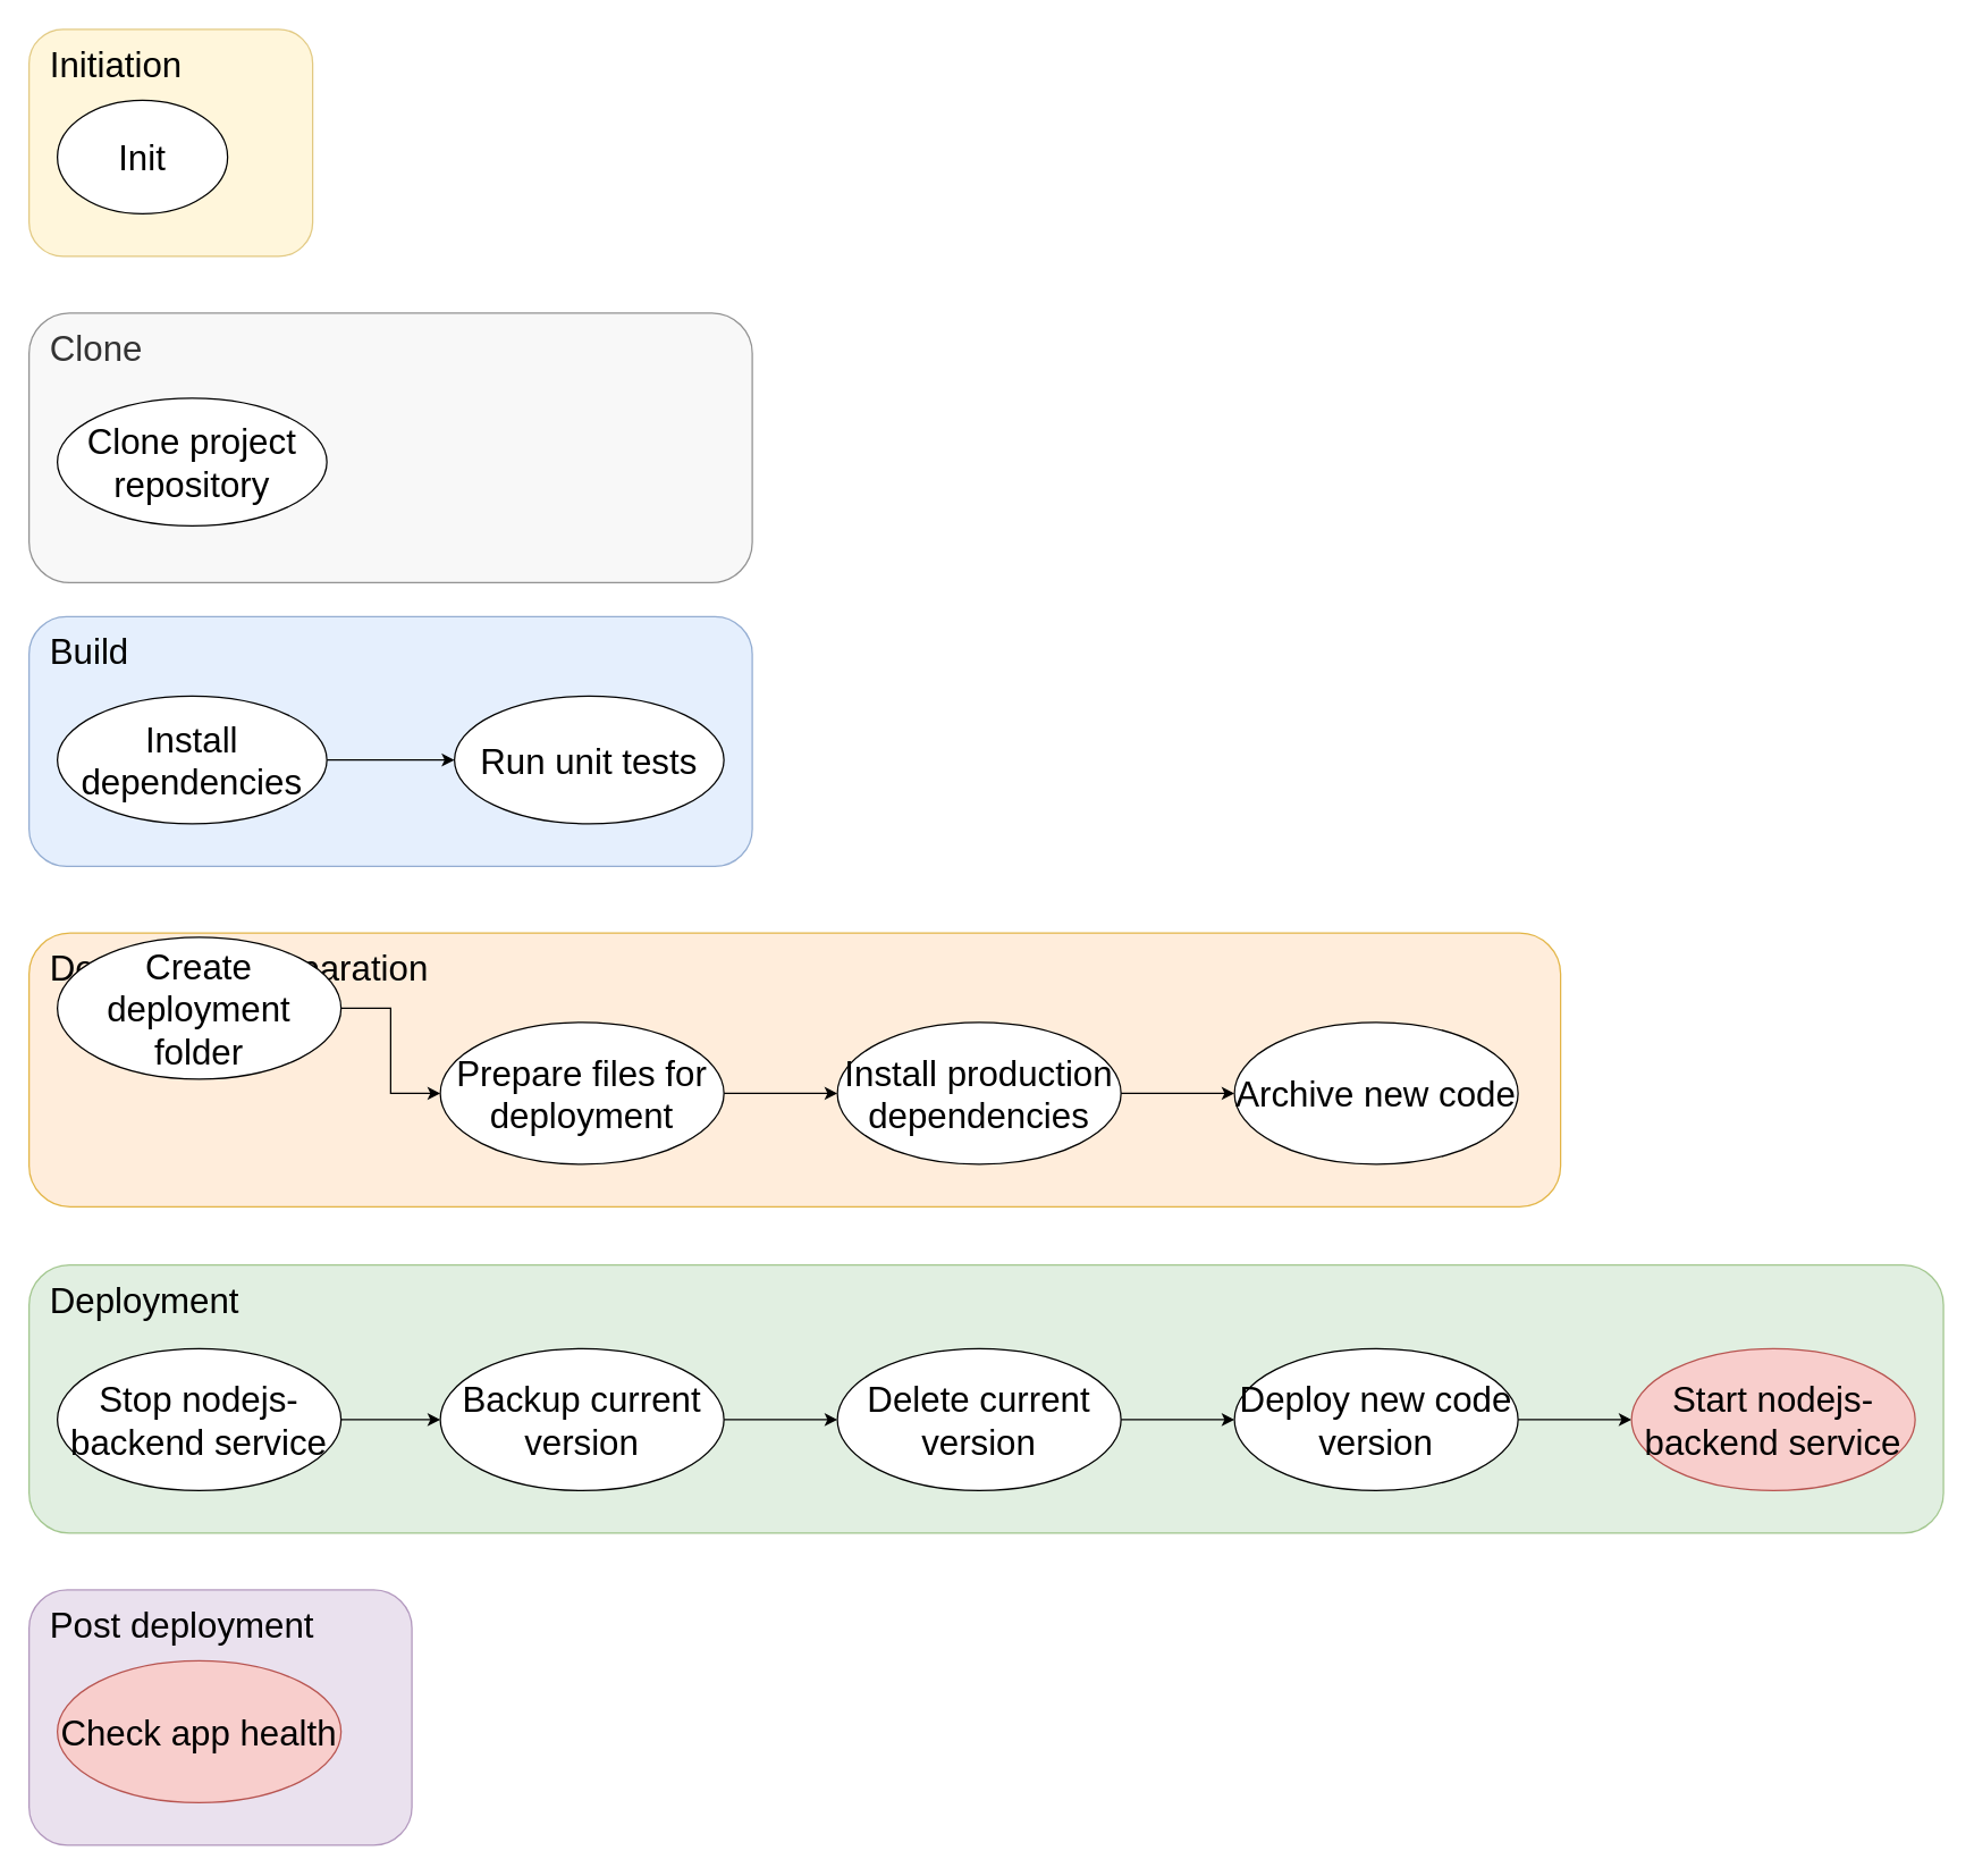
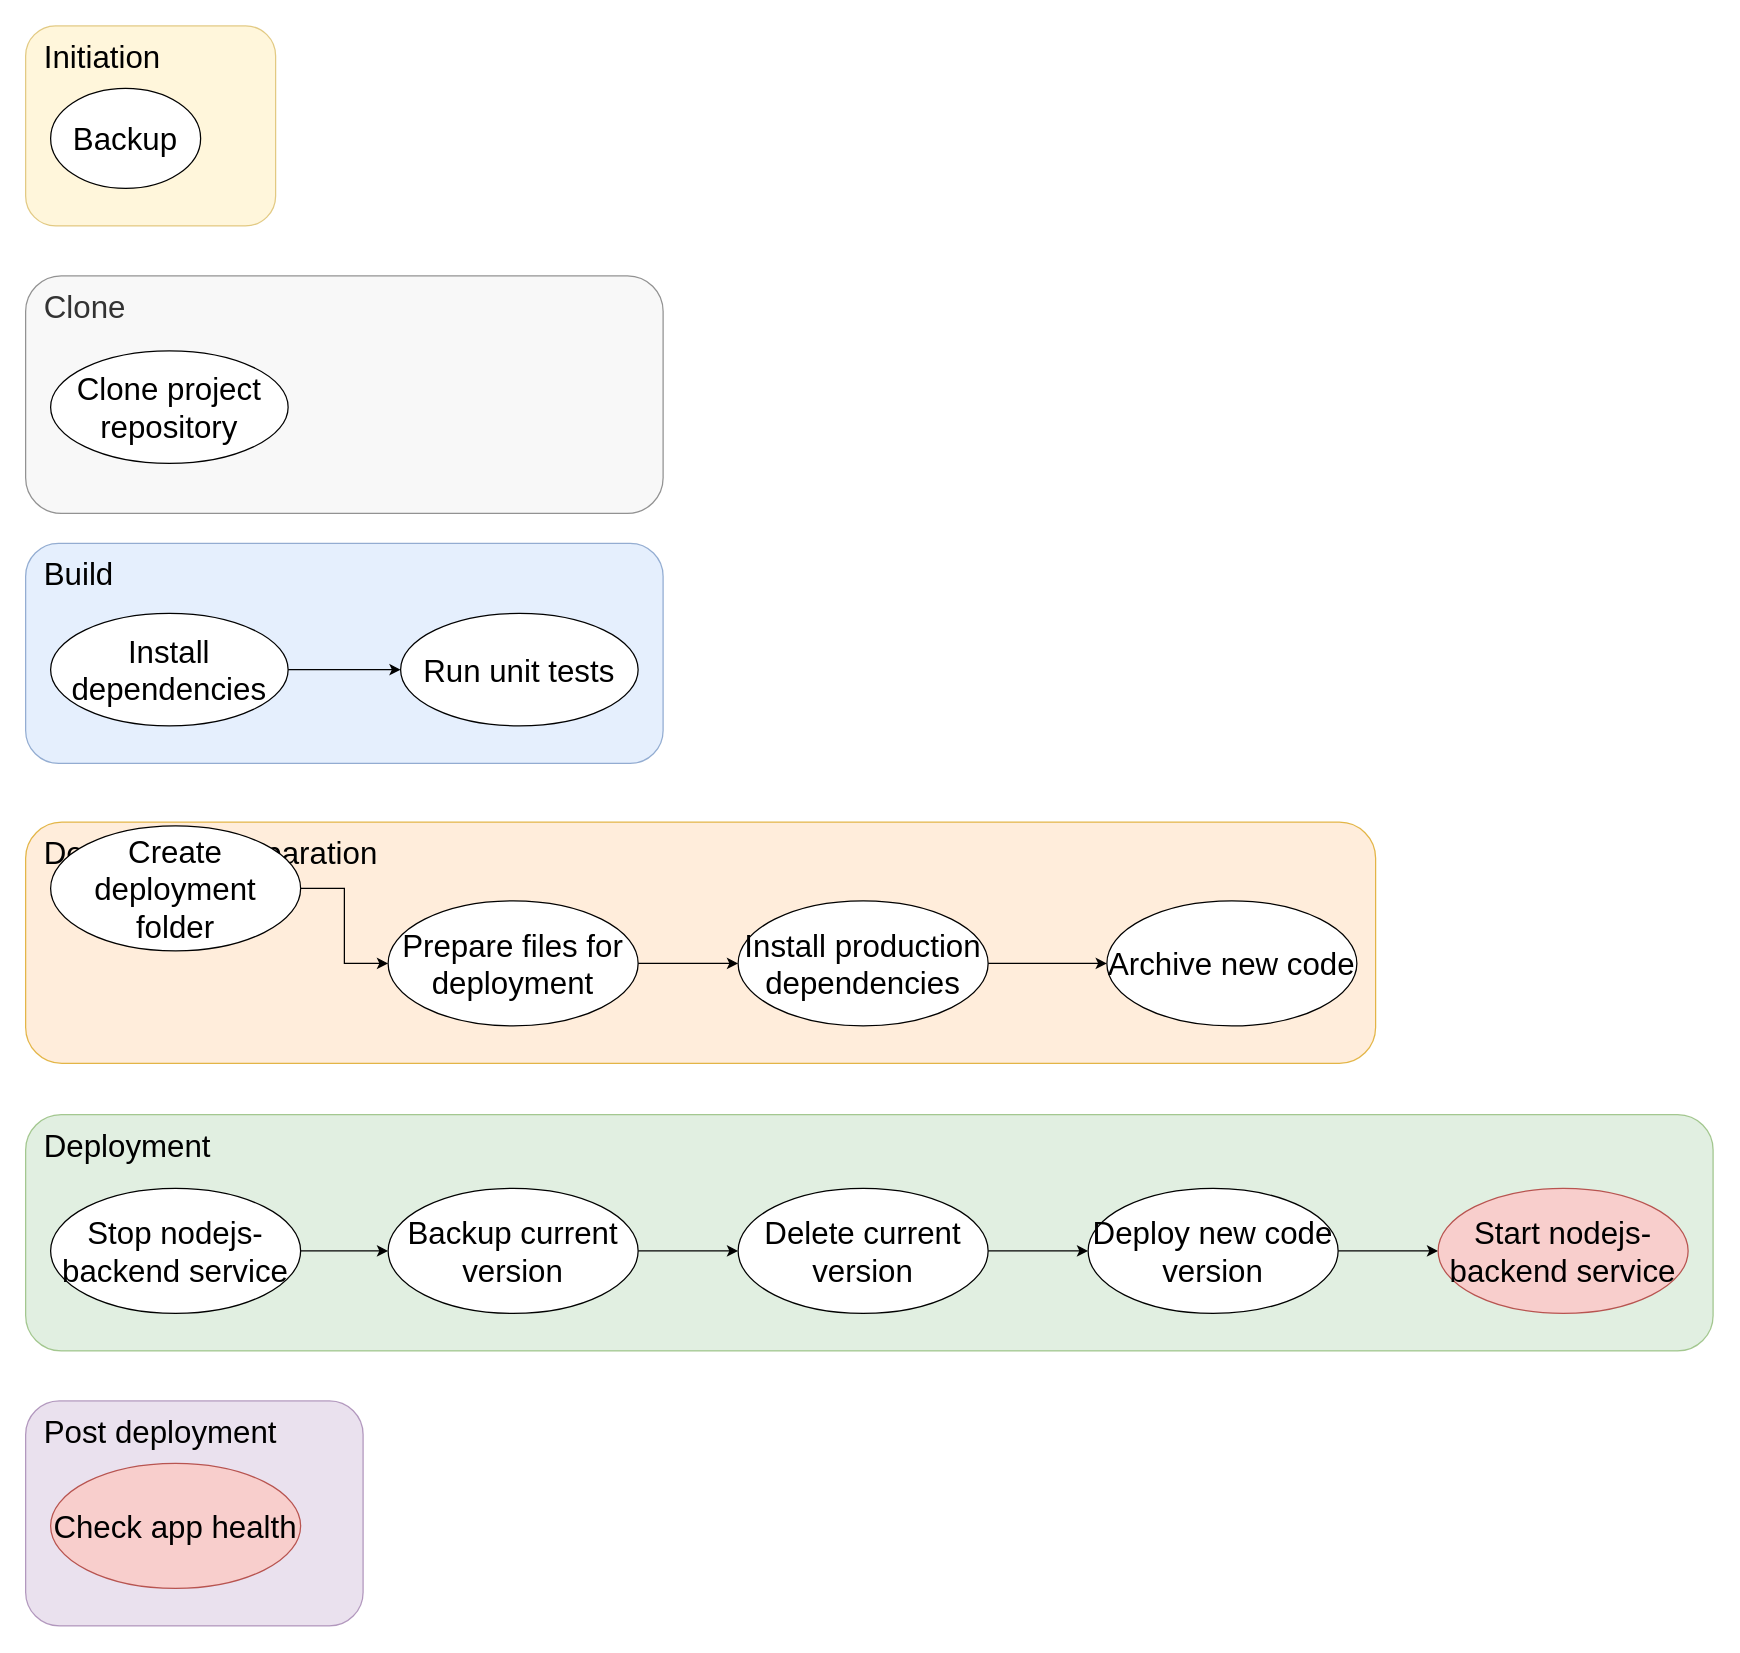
  <mxCell id="0" />
  <mxCell id="1" parent="0" />
  <mxCell id="2" value="Initiation" style="rounded=1;whiteSpace=wrap;html=1;fontSize=25;verticalAlign=top;align=left;spacingLeft=10;spacing=5;fillColor=#fff2cc;strokeColor=#d6b656;opacity=70;" parent="1" vertex="1"><mxGeometry x="20" y="20" width="200" height="160" as="geometry" /></mxCell>
  <mxCell id="3" value="Clone" style="rounded=1;whiteSpace=wrap;html=1;fontSize=25;verticalAlign=top;align=left;spacingLeft=10;spacing=5;fillColor=#f5f5f5;strokeColor=#666666;opacity=70;fontColor=#333333;" parent="1" vertex="1"><mxGeometry x="20" y="220" width="510" height="190" as="geometry" /></mxCell>
  <mxCell id="4" value="Build" style="rounded=1;whiteSpace=wrap;html=1;fontSize=25;verticalAlign=top;align=left;spacingLeft=10;spacing=5;fillColor=#dae8fc;strokeColor=#6c8ebf;opacity=70;" parent="1" vertex="1"><mxGeometry x="20" y="434" width="510" height="176" as="geometry" /></mxCell>
  <mxCell id="5" value="Deployment preparation" style="rounded=1;whiteSpace=wrap;html=1;fontSize=25;verticalAlign=top;align=left;spacingLeft=10;spacing=5;fillColor=#ffe6cc;strokeColor=#d79b00;opacity=70;" parent="1" vertex="1"><mxGeometry x="20" y="657" width="1080" height="193" as="geometry" /></mxCell>
  <mxCell id="6" value="Deployment" style="rounded=1;whiteSpace=wrap;html=1;fontSize=25;verticalAlign=top;align=left;spacingLeft=10;spacing=5;fillColor=#d5e8d4;strokeColor=#82b366;opacity=70;" parent="1" vertex="1"><mxGeometry x="20" y="891" width="1350" height="189" as="geometry" /></mxCell>
  <mxCell id="7" value="Post deployment" style="rounded=1;whiteSpace=wrap;html=1;fontSize=25;verticalAlign=top;align=left;spacingLeft=10;spacing=5;fillColor=#e1d5e7;strokeColor=#9673a6;opacity=70;" parent="1" vertex="1"><mxGeometry x="20" y="1120" width="270" height="180" as="geometry" /></mxCell>
- <mxCell id="8" value="Init" style="ellipse;whiteSpace=wrap;html=1;fontSize=25;" parent="1" vertex="1"><mxGeometry x="40" y="70" width="120" height="80" as="geometry" /></mxCell>
+ <mxCell id="8" value="Backup" style="ellipse;whiteSpace=wrap;html=1;fontSize=25;" parent="1" vertex="1"><mxGeometry x="40" y="70" width="120" height="80" as="geometry" /></mxCell>
  <mxCell id="9" value="Clone project repository" style="ellipse;whiteSpace=wrap;html=1;fontSize=25;" parent="1" vertex="1"><mxGeometry x="40" y="280" width="190" height="90" as="geometry" /></mxCell>
  <mxCell id="10" value="" style="edgeStyle=orthogonalEdgeStyle;rounded=0;orthogonalLoop=1;jettySize=auto;html=1;fontSize=25;" parent="1" source="11" target="12" edge="1"><mxGeometry relative="1" as="geometry" /></mxCell>
  <mxCell id="11" value="Install dependencies" style="ellipse;whiteSpace=wrap;html=1;fontSize=25;" parent="1" vertex="1"><mxGeometry x="40" y="490" width="190" height="90" as="geometry" /></mxCell>
  <mxCell id="12" value="Run unit tests" style="ellipse;whiteSpace=wrap;html=1;fontSize=25;" parent="1" vertex="1"><mxGeometry x="320" y="490" width="190" height="90" as="geometry" /></mxCell>
  <mxCell id="13" value="" style="edgeStyle=orthogonalEdgeStyle;rounded=0;orthogonalLoop=1;jettySize=auto;html=1;fontSize=25;" parent="1" source="14" target="16" edge="1"><mxGeometry relative="1" as="geometry" /></mxCell>
  <mxCell id="14" value="Create deployment folder" style="ellipse;whiteSpace=wrap;html=1;fontSize=25;" parent="1" vertex="1"><mxGeometry x="40" y="660" width="200" height="100" as="geometry" /></mxCell>
  <mxCell id="15" value="" style="edgeStyle=orthogonalEdgeStyle;rounded=0;orthogonalLoop=1;jettySize=auto;html=1;fontSize=25;" parent="1" source="16" target="18" edge="1"><mxGeometry relative="1" as="geometry" /></mxCell>
  <mxCell id="16" value="Prepare files for deployment" style="ellipse;whiteSpace=wrap;html=1;fontSize=25;" parent="1" vertex="1"><mxGeometry x="310" y="720" width="200" height="100" as="geometry" /></mxCell>
  <mxCell id="17" value="" style="edgeStyle=orthogonalEdgeStyle;rounded=0;orthogonalLoop=1;jettySize=auto;html=1;fontSize=25;" parent="1" source="18" target="19" edge="1"><mxGeometry relative="1" as="geometry" /></mxCell>
  <mxCell id="18" value="Install production dependencies" style="ellipse;whiteSpace=wrap;html=1;fontSize=25;" parent="1" vertex="1"><mxGeometry x="590" y="720" width="200" height="100" as="geometry" /></mxCell>
- <mxCell id="19" value="Archive new code" style="ellipse;whiteSpace=wrap;html=1;fontSize=25;" parent="1" vertex="1"><mxGeometry x="870" y="720" width="200" height="100" as="geometry" /></mxCell>
+ <mxCell id="19" value="Archive new code" style="ellipse;whiteSpace=wrap;html=1;fontSize=25;" parent="1" vertex="1"><mxGeometry x="885" y="720" width="200" height="100" as="geometry" /></mxCell>
  <mxCell id="20" value="" style="edgeStyle=orthogonalEdgeStyle;rounded=0;orthogonalLoop=1;jettySize=auto;html=1;fontSize=25;" parent="1" source="21" target="23" edge="1"><mxGeometry relative="1" as="geometry" /></mxCell>
  <mxCell id="21" value="Stop nodejs-backend service" style="ellipse;whiteSpace=wrap;html=1;fontSize=25;" parent="1" vertex="1"><mxGeometry x="40" y="950" width="200" height="100" as="geometry" /></mxCell>
  <mxCell id="22" value="" style="edgeStyle=orthogonalEdgeStyle;rounded=0;orthogonalLoop=1;jettySize=auto;html=1;fontSize=25;" parent="1" source="23" target="25" edge="1"><mxGeometry relative="1" as="geometry" /></mxCell>
  <mxCell id="23" value="Backup current version" style="ellipse;whiteSpace=wrap;html=1;fontSize=25;" parent="1" vertex="1"><mxGeometry x="310" y="950" width="200" height="100" as="geometry" /></mxCell>
  <mxCell id="24" value="" style="edgeStyle=orthogonalEdgeStyle;rounded=0;orthogonalLoop=1;jettySize=auto;html=1;fontSize=25;" parent="1" source="25" target="27" edge="1"><mxGeometry relative="1" as="geometry" /></mxCell>
  <mxCell id="25" value="Delete current version" style="ellipse;whiteSpace=wrap;html=1;fontSize=25;" parent="1" vertex="1"><mxGeometry x="590" y="950" width="200" height="100" as="geometry" /></mxCell>
  <mxCell id="26" value="" style="edgeStyle=orthogonalEdgeStyle;rounded=0;orthogonalLoop=1;jettySize=auto;html=1;fontSize=25;" parent="1" source="27" target="28" edge="1"><mxGeometry relative="1" as="geometry" /></mxCell>
  <mxCell id="27" value="Deploy new code version" style="ellipse;whiteSpace=wrap;html=1;fontSize=25;" parent="1" vertex="1"><mxGeometry x="870" y="950" width="200" height="100" as="geometry" /></mxCell>
  <mxCell id="28" value="Start nodejs-backend service" style="ellipse;whiteSpace=wrap;html=1;fontSize=25;fillColor=#f8cecc;strokeColor=#b85450;" parent="1" vertex="1"><mxGeometry x="1150" y="950" width="200" height="100" as="geometry" /></mxCell>
  <mxCell id="29" value="Check app health" style="ellipse;whiteSpace=wrap;html=1;fontSize=25;fillColor=#f8cecc;strokeColor=#b85450;" parent="1" vertex="1"><mxGeometry x="40" y="1170" width="200" height="100" as="geometry" /></mxCell>
